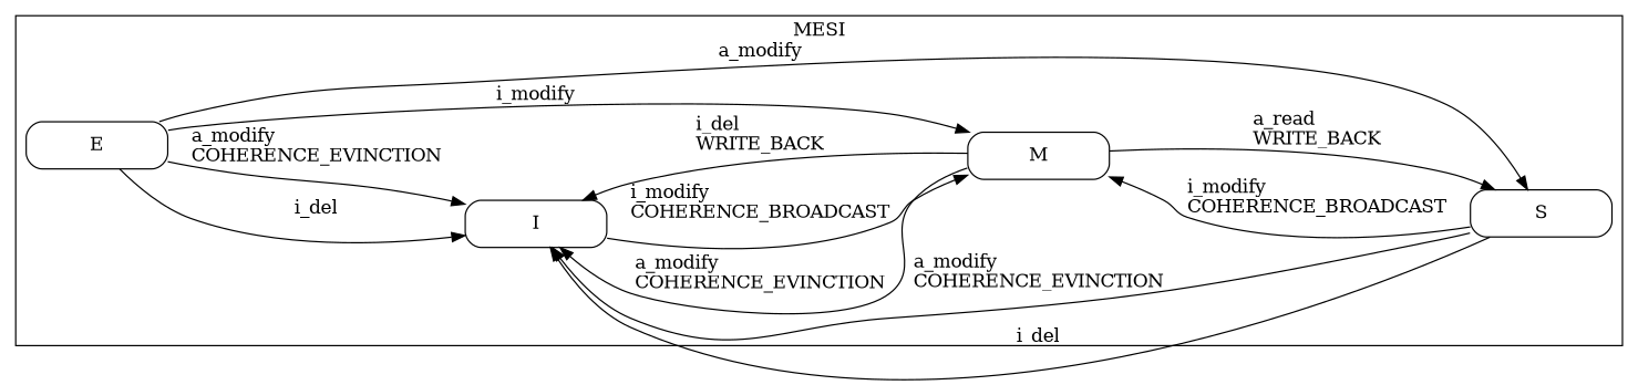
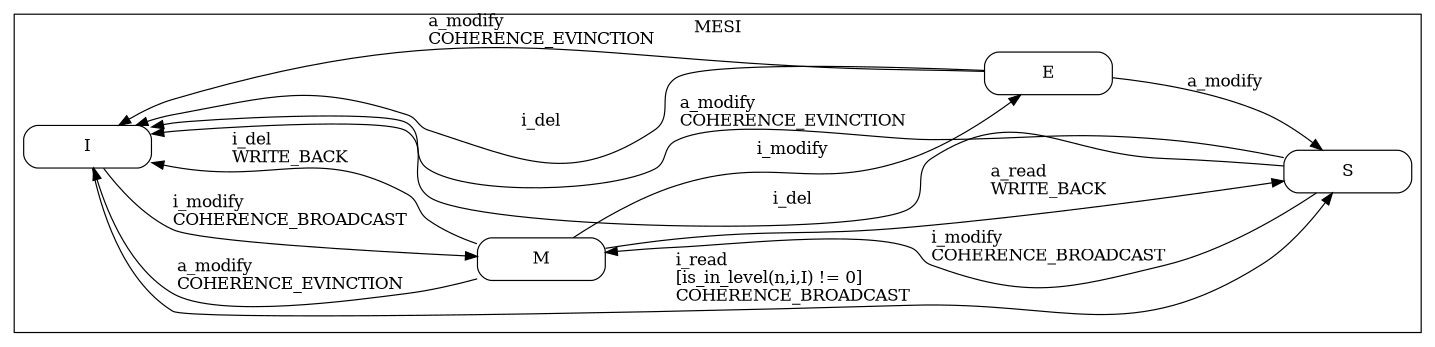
  digraph {
    rankdir=LR
    node [shape=Mrecord]
    n1 [label="{I}" width=1.5]
    n2 [label="{M}" width=1.5]
    n3 [label="{S}" width=1.5]
    n4 [label="{E}" width=1.5]
    subgraph cluster_1 {
      label=MESI
      n1
      n2
      n3
      n4
    }
    n1 -> n2 [label="i_modify\lCOHERENCE_BROADCAST"]
+   n1 -> n3 [label="i_read\l\[is_in_level(n,i,I) != 0\]\lCOHERENCE_BROADCAST"]
    n2 -> n1 [label="i_del\lWRITE_BACK"]
    n2 -> n1 [label="a_modify\lCOHERENCE_EVINCTION"]
    n2 -> n3 [label="a_read\lWRITE_BACK"]
    n3 -> n1 [label=i_del]
    n3 -> n1 [label="a_modify\lCOHERENCE_EVINCTION"]
    n3 -> n2 [label="i_modify\lCOHERENCE_BROADCAST"]
    n4 -> n1 [label=i_del]
    n4 -> n1 [label="a_modify\lCOHERENCE_EVINCTION"]
-   n4 -> n2 [label=i_modify]
+   n2 -> n4 [label=i_modify]
    n4 -> n3 [label=a_modify]
  }
